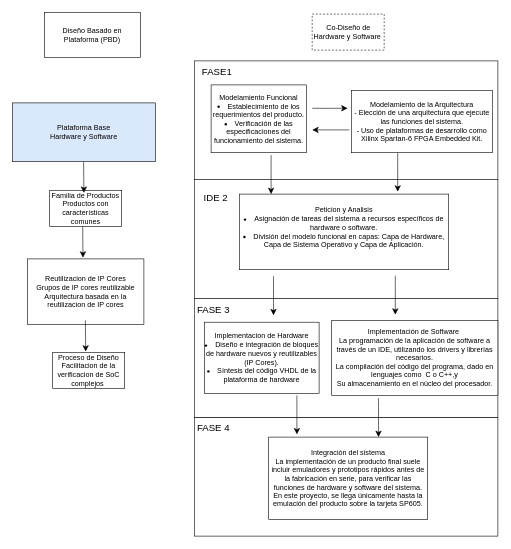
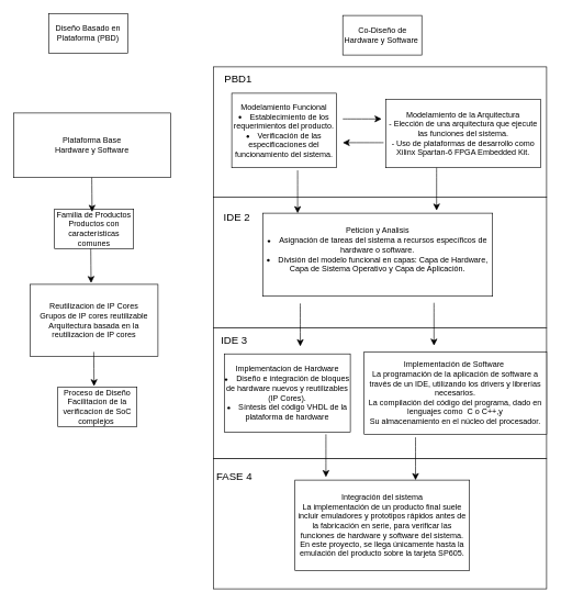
  <mxCell id="0" />
  <mxCell id="1" parent="0" />
  <mxCell id="2" value="" style="rounded=0;whiteSpace=wrap;html=1;" vertex="1" parent="1"><mxGeometry x="323" y="695" width="506" height="198" as="geometry" /></mxCell>
  <mxCell id="3" value="" style="rounded=0;whiteSpace=wrap;html=1;" vertex="1" parent="1"><mxGeometry x="323" y="497" width="506" height="198" as="geometry" /></mxCell>
  <mxCell id="4" value="" style="rounded=0;whiteSpace=wrap;html=1;" vertex="1" parent="1"><mxGeometry x="323" y="299" width="506" height="198" as="geometry" /></mxCell>
  <mxCell id="5" value="" style="rounded=0;whiteSpace=wrap;html=1;" vertex="1" parent="1"><mxGeometry x="323" y="101" width="506" height="198" as="geometry" /></mxCell>
- <mxCell id="6" value="Diseño Basado en Plataforma (PBD)" style="rounded=0;whiteSpace=wrap;html=1;" vertex="1" parent="1"><mxGeometry x="73" y="20" width="160" height="75" as="geometry" /></mxCell>
- <mxCell id="7" value="Co-Diseño de Hardware y Software&amp;nbsp;" style="rounded=0;whiteSpace=wrap;html=1;dashed=1;" vertex="1" parent="1"><mxGeometry x="519.5" y="23" width="120" height="60" as="geometry" /></mxCell>
- <mxCell id="8" value="Plataforma Base&lt;div&gt;Hardware y Software&lt;/div&gt;" style="rounded=0;whiteSpace=wrap;html=1;fillColor=#dae8fc;" vertex="1" parent="1"><mxGeometry x="20" y="171" width="238" height="98" as="geometry" /></mxCell>
+ <mxCell id="6" value="Diseño Basado en Plataforma (PBD)" style="rounded=0;whiteSpace=wrap;html=1;" vertex="1" parent="1"><mxGeometry x="73" y="20" width="120" height="60" as="geometry" /></mxCell>
+ <mxCell id="7" value="Co-Diseño de Hardware y Software&amp;nbsp;" style="rounded=0;whiteSpace=wrap;html=1;" vertex="1" parent="1"><mxGeometry x="519.5" y="23" width="120" height="60" as="geometry" /></mxCell>
+ <mxCell id="8" value="Plataforma Base&lt;div&gt;Hardware y Software&lt;/div&gt;" style="rounded=0;whiteSpace=wrap;html=1;" vertex="1" parent="1"><mxGeometry x="20" y="171" width="238" height="98" as="geometry" /></mxCell>
  <mxCell id="9" value="Familia de Productos&lt;div&gt;Productos con características comunes&lt;/div&gt;" style="rounded=0;whiteSpace=wrap;html=1;" vertex="1" parent="1"><mxGeometry x="82" y="317" width="120" height="60" as="geometry" /></mxCell>
  <mxCell id="10" value="Reutilizacion de IP Cores&lt;div&gt;Grupos de IP cores reutilizable&lt;/div&gt;&lt;div&gt;Arquitectura basada en la reutilizacion de IP cores&lt;/div&gt;" style="rounded=0;whiteSpace=wrap;html=1;" vertex="1" parent="1"><mxGeometry x="45" y="431" width="194" height="109" as="geometry" /></mxCell>
  <mxCell id="11" value="Proceso de Diseño&lt;div&gt;Facilitacion de la verificacion de SoC complejos&amp;nbsp;&lt;/div&gt;" style="rounded=0;whiteSpace=wrap;html=1;" vertex="1" parent="1"><mxGeometry x="87" y="587" width="120" height="60" as="geometry" /></mxCell>
  <mxCell id="12" value="Modelamiento Funcional&lt;div&gt;&lt;li&gt;Establecimiento de los requerimientos del producto.&lt;/li&gt;&lt;li&gt;Verificación de las especificaciones del funcionamiento del sistema.&lt;/li&gt;&lt;/div&gt;" style="rounded=0;whiteSpace=wrap;html=1;" vertex="1" parent="1"><mxGeometry x="351" y="141" width="159" height="113" as="geometry" /></mxCell>
  <mxCell id="13" value="Modelamiento de la Arquitectura&lt;div&gt;&lt;span style=&quot;background-color: initial;&quot;&gt;- Elección de una arquitectura que ejecute las funciones del sistema.&lt;/span&gt;&lt;/div&gt;&lt;div&gt;&lt;span style=&quot;background-color: initial;&quot;&gt;- Uso de plataformas de desarrollo como Xilinx Spartan-6 FPGA Embedded Kit.&lt;/span&gt;&lt;/div&gt;" style="rounded=0;whiteSpace=wrap;html=1;" vertex="1" parent="1"><mxGeometry x="585" y="150" width="235" height="104" as="geometry" /></mxCell>
  <mxCell id="14" value="Peticion y Analisis&lt;div&gt;&lt;li&gt;Asignación de tareas del sistema a recursos específicos de hardware o software.&lt;/li&gt;&lt;li&gt;División del modelo funcional en capas: Capa de Hardware, Capa de Sistema Operativo y Capa de Aplicación.&lt;/li&gt;&lt;div&gt;&lt;br&gt;&lt;/div&gt;&lt;/div&gt;" style="rounded=0;whiteSpace=wrap;html=1;" vertex="1" parent="1"><mxGeometry x="398" y="323" width="349" height="126" as="geometry" /></mxCell>
  <mxCell id="15" value="Implementacion de Hardware&lt;div&gt;&lt;li&gt;Diseño e integración de bloques de hardware nuevos y reutilizables (IP Cores).&lt;/li&gt;&lt;li&gt;Síntesis del código VHDL de la plataforma de hardware&lt;/li&gt;&lt;/div&gt;" style="rounded=0;whiteSpace=wrap;html=1;" vertex="1" parent="1"><mxGeometry x="340" y="536.5" width="191" height="119" as="geometry" /></mxCell>
  <mxCell id="16" value="Implementación de Software&amp;nbsp;&lt;div&gt;La programación de la aplicación de software a &lt;br&gt;través de un IDE, utilizando los drivers y librerías &lt;br&gt;necesarios.&lt;br&gt; La compilación del código del programa, dado en&lt;br&gt; lenguajes como&amp;nbsp; C o C++,y&lt;br&gt; Su almacenamiento en el núcleo del procesador.&lt;br&gt;&lt;/div&gt;" style="rounded=0;whiteSpace=wrap;html=1;" vertex="1" parent="1"><mxGeometry x="552" y="533.5" width="277" height="125" as="geometry" /></mxCell>
  <mxCell id="17" value="&lt;div&gt;Integración del sistema&lt;/div&gt;La implementación de un producto final suele incluir emuladores y prototipos rápidos antes de la fabricación en serie, para verificar las funciones de hardware y software del sistema. En este proyecto, se llega únicamente hasta la emulación del producto sobre la tarjeta SP605." style="rounded=0;whiteSpace=wrap;html=1;" vertex="1" parent="1"><mxGeometry x="447" y="728" width="265" height="137" as="geometry" /></mxCell>
- <mxCell id="18" value="FASE1" style="text;html=1;align=center;verticalAlign=middle;whiteSpace=wrap;rounded=0;fontSize=16;" vertex="1" parent="1"><mxGeometry x="331" y="104" width="60" height="30" as="geometry" /></mxCell>
+ <mxCell id="18" value="PBD1" style="text;html=1;align=center;verticalAlign=middle;whiteSpace=wrap;rounded=0;fontSize=16;" vertex="1" parent="1"><mxGeometry x="331" y="104" width="60" height="30" as="geometry" /></mxCell>
  <mxCell id="19" value="IDE 2" style="text;html=1;align=center;verticalAlign=middle;whiteSpace=wrap;rounded=0;fontSize=16;" vertex="1" parent="1"><mxGeometry x="329" y="314" width="60" height="30" as="geometry" /></mxCell>
- <mxCell id="20" value="FASE 3" style="text;html=1;align=center;verticalAlign=middle;whiteSpace=wrap;rounded=0;fontSize=16;" vertex="1" parent="1"><mxGeometry x="325" y="500" width="60" height="30" as="geometry" /></mxCell>
- <mxCell id="21" value="FASE 4" style="text;html=1;align=center;verticalAlign=middle;whiteSpace=wrap;rounded=0;fontSize=16;" vertex="1" parent="1"><mxGeometry x="325" y="698" width="60" height="30" as="geometry" /></mxCell>
+ <mxCell id="20" value="IDE 3" style="text;html=1;align=center;verticalAlign=middle;whiteSpace=wrap;rounded=0;fontSize=16;" vertex="1" parent="1"><mxGeometry x="325" y="500" width="60" height="30" as="geometry" /></mxCell>
+ <mxCell id="21" value="FASE 4" style="text;html=1;align=center;verticalAlign=middle;whiteSpace=wrap;rounded=0;fontSize=16;" vertex="1" parent="1"><mxGeometry x="325" y="708" width="60" height="30" as="geometry" /></mxCell>
  <mxCell id="22" value="" style="endArrow=classic;html=1;rounded=0;fontSize=12;startSize=8;endSize=8;curved=1;" edge="1" parent="1"><mxGeometry width="50" height="50" relative="1" as="geometry"><mxPoint x="519.5" y="180" as="sourcePoint" /><mxPoint x="578.5" y="180" as="targetPoint" /></mxGeometry></mxCell>
  <mxCell id="23" value="" style="endArrow=classic;html=1;rounded=0;fontSize=12;startSize=8;endSize=8;curved=1;" edge="1" parent="1"><mxGeometry width="50" height="50" relative="1" as="geometry"><mxPoint x="581.5" y="216" as="sourcePoint" /><mxPoint x="519.5" y="216" as="targetPoint" /></mxGeometry></mxCell>
  <mxCell id="24" value="" style="endArrow=classic;html=1;rounded=0;fontSize=12;startSize=8;endSize=8;curved=1;" edge="1" parent="1"><mxGeometry width="50" height="50" relative="1" as="geometry"><mxPoint x="451" y="258" as="sourcePoint" /><mxPoint x="451" y="323" as="targetPoint" /></mxGeometry></mxCell>
  <mxCell id="25" value="" style="endArrow=classic;html=1;rounded=0;fontSize=12;startSize=8;endSize=8;curved=1;" edge="1" parent="1"><mxGeometry width="50" height="50" relative="1" as="geometry"><mxPoint x="662" y="254" as="sourcePoint" /><mxPoint x="662" y="319" as="targetPoint" /></mxGeometry></mxCell>
  <mxCell id="26" value="" style="endArrow=classic;html=1;rounded=0;fontSize=12;startSize=8;endSize=8;curved=1;" edge="1" parent="1"><mxGeometry width="50" height="50" relative="1" as="geometry"><mxPoint x="658" y="459" as="sourcePoint" /><mxPoint x="658" y="524" as="targetPoint" /></mxGeometry></mxCell>
  <mxCell id="27" value="" style="endArrow=classic;html=1;rounded=0;fontSize=12;startSize=8;endSize=8;curved=1;" edge="1" parent="1"><mxGeometry width="50" height="50" relative="1" as="geometry"><mxPoint x="455" y="460" as="sourcePoint" /><mxPoint x="455" y="525" as="targetPoint" /></mxGeometry></mxCell>
  <mxCell id="28" value="" style="endArrow=classic;html=1;rounded=0;fontSize=12;startSize=8;endSize=8;curved=1;" edge="1" parent="1"><mxGeometry width="50" height="50" relative="1" as="geometry"><mxPoint x="494" y="658.5" as="sourcePoint" /><mxPoint x="494" y="723.5" as="targetPoint" /></mxGeometry></mxCell>
  <mxCell id="29" value="" style="endArrow=classic;html=1;rounded=0;fontSize=12;startSize=8;endSize=8;curved=1;" edge="1" parent="1"><mxGeometry width="50" height="50" relative="1" as="geometry"><mxPoint x="630" y="663" as="sourcePoint" /><mxPoint x="630" y="728" as="targetPoint" /></mxGeometry></mxCell>
  <mxCell id="30" value="" style="endArrow=classic;html=1;rounded=0;fontSize=12;startSize=8;endSize=8;curved=1;" edge="1" parent="1"><mxGeometry width="50" height="50" relative="1" as="geometry"><mxPoint x="138.5" y="269" as="sourcePoint" /><mxPoint x="139" y="321" as="targetPoint" /></mxGeometry></mxCell>
  <mxCell id="31" value="" style="endArrow=classic;html=1;rounded=0;fontSize=12;startSize=8;endSize=8;curved=1;" edge="1" parent="1"><mxGeometry width="50" height="50" relative="1" as="geometry"><mxPoint x="137" y="377" as="sourcePoint" /><mxPoint x="137.5" y="429" as="targetPoint" /></mxGeometry></mxCell>
  <mxCell id="32" value="" style="endArrow=classic;html=1;rounded=0;fontSize=12;startSize=8;endSize=8;curved=1;" edge="1" parent="1"><mxGeometry width="50" height="50" relative="1" as="geometry"><mxPoint x="141.5" y="533.5" as="sourcePoint" /><mxPoint x="142" y="585.5" as="targetPoint" /></mxGeometry></mxCell>
